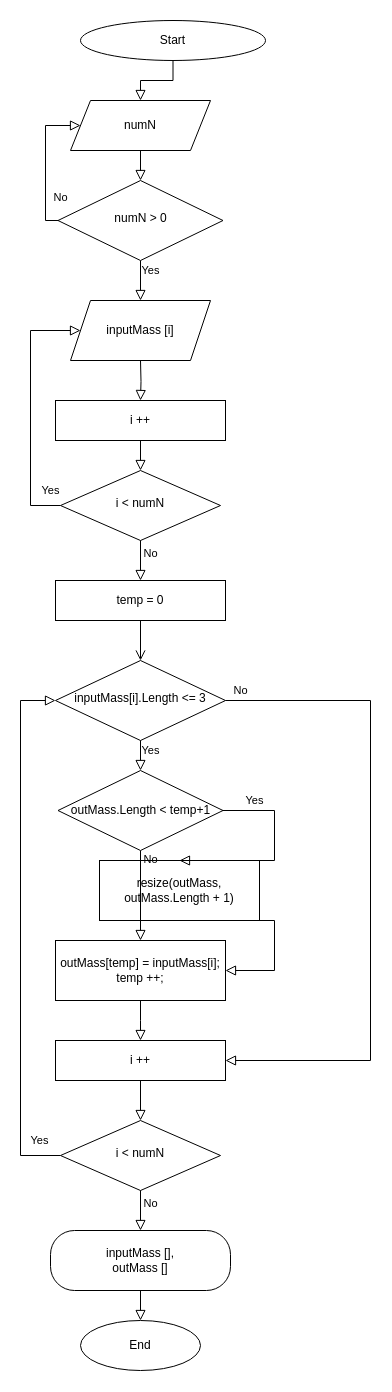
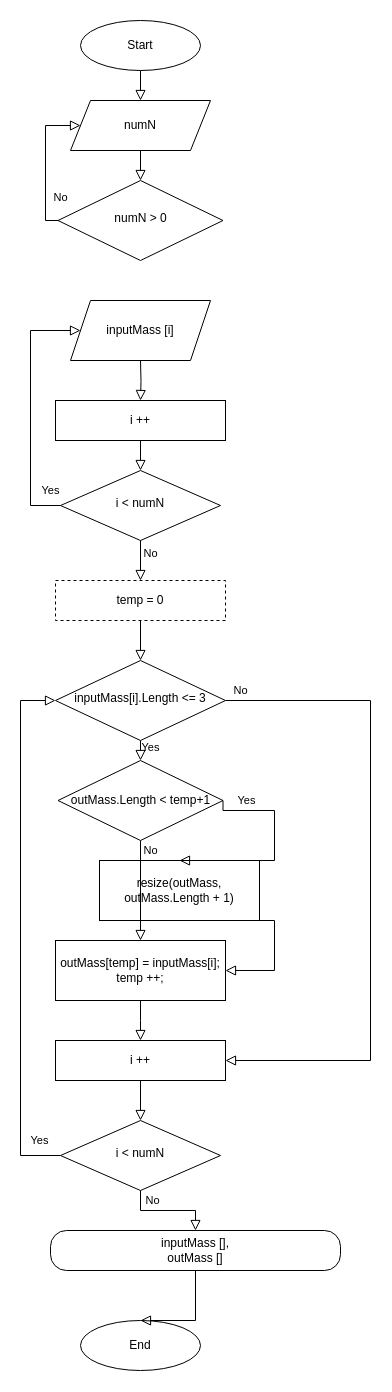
  <mxCell id="0" />
  <mxCell id="1" parent="0" />
  <mxCell id="2" value="" style="rounded=0;html=1;jettySize=auto;orthogonalLoop=1;fontSize=11;endArrow=block;endFill=0;endSize=8;strokeWidth=1;shadow=0;labelBackgroundColor=none;edgeStyle=orthogonalEdgeStyle;exitX=0.5;exitY=1;exitDx=0;exitDy=0;" parent="1" source="10" target="4" edge="1"><mxGeometry relative="1" as="geometry" /></mxCell>
- <mxCell id="3" value="Yes" style="rounded=0;html=1;jettySize=auto;orthogonalLoop=1;fontSize=11;endArrow=block;endFill=0;endSize=8;strokeWidth=1;shadow=0;labelBackgroundColor=none;edgeStyle=orthogonalEdgeStyle;exitX=0.5;exitY=1;exitDx=0;exitDy=0;entryX=0.5;entryY=0;entryDx=0;entryDy=0;" parent="1" source="4" target="11" edge="1"><mxGeometry x="-0.5" y="10" relative="1" as="geometry"><mxPoint as="offset" /></mxGeometry></mxCell>
  <mxCell id="4" value="numN &amp;gt; 0" style="rhombus;whiteSpace=wrap;html=1;shadow=0;fontFamily=Helvetica;fontSize=12;align=center;strokeWidth=1;spacing=6;spacingTop=-4;" parent="1" vertex="1"><mxGeometry x="57.5" y="180" width="165" height="80" as="geometry" /></mxCell>
  <mxCell id="5" value="No" style="rounded=0;html=1;jettySize=auto;orthogonalLoop=1;fontSize=11;endArrow=block;endFill=0;endSize=8;strokeWidth=1;shadow=0;labelBackgroundColor=none;edgeStyle=orthogonalEdgeStyle;exitX=0;exitY=0.5;exitDx=0;exitDy=0;entryX=0;entryY=0.5;entryDx=0;entryDy=0;" parent="1" source="4" target="10" edge="1"><mxGeometry x="-0.5" y="-15" relative="1" as="geometry"><mxPoint as="offset" /><Array as="points"><mxPoint x="45" y="220" /><mxPoint x="45" y="125" /></Array></mxGeometry></mxCell>
  <mxCell id="6" value="" style="edgeStyle=orthogonalEdgeStyle;rounded=0;html=1;jettySize=auto;orthogonalLoop=1;fontSize=11;endArrow=block;endFill=0;endSize=8;strokeWidth=1;shadow=0;labelBackgroundColor=none;exitX=0.5;exitY=1;exitDx=0;exitDy=0;" parent="1" source="9" target="10" edge="1"><mxGeometry y="10" relative="1" as="geometry"><mxPoint as="offset" /></mxGeometry></mxCell>
  <mxCell id="7" value="i &amp;lt; numN" style="rhombus;whiteSpace=wrap;html=1;shadow=0;fontFamily=Helvetica;fontSize=12;align=center;strokeWidth=1;spacing=6;spacingTop=-4;" parent="1" vertex="1"><mxGeometry x="60" y="470" width="160" height="70" as="geometry" /></mxCell>
- <mxCell id="8" value="inputMass [], &lt;br&gt;outMass []" style="rounded=1;whiteSpace=wrap;html=1;fontSize=12;glass=0;strokeWidth=1;shadow=0;arcSize=40;" parent="1" vertex="1"><mxGeometry x="50" y="1230" width="180" height="60" as="geometry" /></mxCell>
- <mxCell id="9" value="Start" style="ellipse;whiteSpace=wrap;html=1;" vertex="1" parent="1"><mxGeometry x="80" y="20" width="185" height="40" as="geometry" /></mxCell>
+ <mxCell id="8" value="inputMass [], &lt;br&gt;outMass []" style="rounded=1;whiteSpace=wrap;html=1;fontSize=12;glass=0;strokeWidth=1;shadow=0;arcSize=40;" parent="1" vertex="1"><mxGeometry x="50" y="1230" width="290" height="40" as="geometry" /></mxCell>
+ <mxCell id="9" value="Start" style="ellipse;whiteSpace=wrap;html=1;" vertex="1" parent="1"><mxGeometry x="80" y="20" width="120" height="50" as="geometry" /></mxCell>
  <mxCell id="10" value="numN" style="shape=parallelogram;perimeter=parallelogramPerimeter;whiteSpace=wrap;html=1;fixedSize=1;" vertex="1" parent="1"><mxGeometry x="70" y="100" width="140" height="50" as="geometry" /></mxCell>
  <mxCell id="11" value="inputMass [i]" style="shape=parallelogram;perimeter=parallelogramPerimeter;whiteSpace=wrap;html=1;fixedSize=1;" vertex="1" parent="1"><mxGeometry x="70" y="300" width="140" height="60" as="geometry" /></mxCell>
  <mxCell id="12" value="Yes" style="rounded=0;html=1;jettySize=auto;orthogonalLoop=1;fontSize=11;endArrow=block;endFill=0;endSize=8;strokeWidth=1;shadow=0;labelBackgroundColor=none;edgeStyle=orthogonalEdgeStyle;exitX=0;exitY=0.5;exitDx=0;exitDy=0;entryX=0;entryY=0.5;entryDx=0;entryDy=0;" edge="1" parent="1" source="7" target="11"><mxGeometry x="-0.922" y="-15" relative="1" as="geometry"><mxPoint as="offset" /><mxPoint x="150" y="270" as="sourcePoint" /><mxPoint x="150" y="310" as="targetPoint" /><Array as="points"><mxPoint x="30" y="505" /><mxPoint x="30" y="330" /></Array></mxGeometry></mxCell>
  <mxCell id="13" value="" style="rounded=0;html=1;jettySize=auto;orthogonalLoop=1;fontSize=11;endArrow=block;endFill=0;endSize=8;strokeWidth=1;shadow=0;labelBackgroundColor=none;edgeStyle=orthogonalEdgeStyle;entryX=0.5;entryY=0;entryDx=0;entryDy=0;" edge="1" parent="1" target="25"><mxGeometry x="-0.5" y="10" relative="1" as="geometry"><mxPoint as="offset" /><mxPoint x="140" y="360" as="sourcePoint" /><mxPoint x="140" y="410" as="targetPoint" /></mxGeometry></mxCell>
  <mxCell id="14" value="No" style="rounded=0;html=1;jettySize=auto;orthogonalLoop=1;fontSize=11;endArrow=block;endFill=0;endSize=8;strokeWidth=1;shadow=0;labelBackgroundColor=none;edgeStyle=orthogonalEdgeStyle;exitX=0.5;exitY=1;exitDx=0;exitDy=0;entryX=0.5;entryY=0;entryDx=0;entryDy=0;" edge="1" parent="1" source="7" target="17"><mxGeometry x="-0.333" y="10" relative="1" as="geometry"><mxPoint as="offset" /><mxPoint x="170" y="400" as="sourcePoint" /><mxPoint x="140" y="615" as="targetPoint" /></mxGeometry></mxCell>
  <mxCell id="15" value="inputMass[i].Length &amp;lt;= 3" style="rhombus;whiteSpace=wrap;html=1;shadow=0;fontFamily=Helvetica;fontSize=12;align=center;strokeWidth=1;spacing=6;spacingTop=-4;" vertex="1" parent="1"><mxGeometry x="55" y="660" width="170" height="80" as="geometry" /></mxCell>
  <mxCell id="16" value="outMass[temp] = inputMass[i];&lt;br&gt;temp ++;" style="rounded=0;whiteSpace=wrap;html=1;" vertex="1" parent="1"><mxGeometry x="55" y="940" width="170" height="60" as="geometry" /></mxCell>
- <mxCell id="17" value="temp = 0" style="rounded=0;whiteSpace=wrap;html=1;" vertex="1" parent="1"><mxGeometry x="55" y="580" width="170" height="40" as="geometry" /></mxCell>
+ <mxCell id="17" value="temp = 0" style="rounded=0;whiteSpace=wrap;html=1;dashed=1;" vertex="1" parent="1"><mxGeometry x="55" y="580" width="170" height="40" as="geometry" /></mxCell>
  <mxCell id="18" value="resize(outMass,&lt;br&gt;outMass.Length + 1)" style="rounded=0;whiteSpace=wrap;html=1;fillColor=#FFFFFF;" vertex="1" parent="1"><mxGeometry x="99" y="860" width="160" height="60" as="geometry" /></mxCell>
  <mxCell id="19" value="Yes" style="rounded=0;html=1;jettySize=auto;orthogonalLoop=1;fontSize=11;endArrow=block;endFill=0;endSize=8;strokeWidth=1;shadow=0;labelBackgroundColor=none;edgeStyle=orthogonalEdgeStyle;exitX=1;exitY=0.5;exitDx=0;exitDy=0;entryX=0.5;entryY=0;entryDx=0;entryDy=0;" edge="1" parent="1" source="24" target="18"><mxGeometry x="-0.684" y="10" relative="1" as="geometry"><mxPoint as="offset" /><mxPoint x="310" y="680" as="sourcePoint" /><mxPoint x="330" y="580" as="targetPoint" /><Array as="points"><mxPoint x="274" y="810" /></Array></mxGeometry></mxCell>
  <mxCell id="20" value="" style="rounded=0;html=1;jettySize=auto;orthogonalLoop=1;fontSize=11;endArrow=block;endFill=0;endSize=8;strokeWidth=1;shadow=0;labelBackgroundColor=none;edgeStyle=orthogonalEdgeStyle;exitX=0.5;exitY=1;exitDx=0;exitDy=0;entryX=1;entryY=0.5;entryDx=0;entryDy=0;" edge="1" parent="1" source="18" target="16"><mxGeometry x="-0.628" y="10" relative="1" as="geometry"><mxPoint as="offset" /><mxPoint x="232.5" y="850" as="sourcePoint" /><mxPoint x="280" y="850" as="targetPoint" /><Array as="points"><mxPoint x="274" y="970" /></Array></mxGeometry></mxCell>
  <mxCell id="21" value="No" style="rounded=0;html=1;jettySize=auto;orthogonalLoop=1;fontSize=11;endArrow=block;endFill=0;endSize=8;strokeWidth=1;shadow=0;labelBackgroundColor=none;edgeStyle=orthogonalEdgeStyle;entryX=0.5;entryY=0;entryDx=0;entryDy=0;startArrow=none;" edge="1" parent="1" source="24" target="16"><mxGeometry x="-0.8" y="10" relative="1" as="geometry"><mxPoint as="offset" /><mxPoint x="140" y="880" as="sourcePoint" /><mxPoint x="150" y="620" as="targetPoint" /></mxGeometry></mxCell>
- <mxCell id="22" value="" style="rounded=0;html=1;jettySize=auto;orthogonalLoop=1;fontSize=11;endArrow=open;endFill=0;endSize=8;strokeWidth=1;shadow=0;labelBackgroundColor=none;edgeStyle=orthogonalEdgeStyle;entryX=0.5;entryY=0;entryDx=0;entryDy=0;exitX=0.5;exitY=1;exitDx=0;exitDy=0;" edge="1" parent="1" source="17" target="15"><mxGeometry x="-0.333" y="10" relative="1" as="geometry"><mxPoint as="offset" /><mxPoint x="140" y="670" as="sourcePoint" /><mxPoint x="160" y="630" as="targetPoint" /></mxGeometry></mxCell>
+ <mxCell id="22" value="" style="rounded=0;html=1;jettySize=auto;orthogonalLoop=1;fontSize=11;endArrow=block;endFill=0;endSize=8;strokeWidth=1;shadow=0;labelBackgroundColor=none;edgeStyle=orthogonalEdgeStyle;entryX=0.5;entryY=0;entryDx=0;entryDy=0;exitX=0.5;exitY=1;exitDx=0;exitDy=0;" edge="1" parent="1" source="17" target="15"><mxGeometry x="-0.333" y="10" relative="1" as="geometry"><mxPoint as="offset" /><mxPoint x="140" y="670" as="sourcePoint" /><mxPoint x="160" y="630" as="targetPoint" /></mxGeometry></mxCell>
  <mxCell id="23" value="Yes" style="rounded=0;html=1;jettySize=auto;orthogonalLoop=1;fontSize=11;endArrow=block;endFill=0;endSize=8;strokeWidth=1;shadow=0;labelBackgroundColor=none;edgeStyle=orthogonalEdgeStyle;entryX=0.5;entryY=0;entryDx=0;entryDy=0;exitX=0.5;exitY=1;exitDx=0;exitDy=0;" edge="1" parent="1" source="15" target="24"><mxGeometry x="-0.333" y="10" relative="1" as="geometry"><mxPoint as="offset" /><mxPoint x="140" y="780" as="sourcePoint" /><mxPoint x="150" y="710" as="targetPoint" /></mxGeometry></mxCell>
- <mxCell id="24" value="outMass.Length &amp;lt; temp+1" style="rhombus;whiteSpace=wrap;html=1;" vertex="1" parent="1"><mxGeometry x="57.5" y="770" width="165" height="80" as="geometry" /></mxCell>
+ <mxCell id="24" value="outMass.Length &amp;lt; temp+1" style="rhombus;whiteSpace=wrap;html=1;" vertex="1" parent="1"><mxGeometry x="57.5" y="760" width="165" height="80" as="geometry" /></mxCell>
  <mxCell id="25" value="i ++" style="rounded=0;whiteSpace=wrap;html=1;" vertex="1" parent="1"><mxGeometry x="55" y="400" width="170" height="40" as="geometry" /></mxCell>
  <mxCell id="26" value="" style="rounded=0;html=1;jettySize=auto;orthogonalLoop=1;fontSize=11;endArrow=block;endFill=0;endSize=8;strokeWidth=1;shadow=0;labelBackgroundColor=none;edgeStyle=orthogonalEdgeStyle;entryX=0.5;entryY=0;entryDx=0;entryDy=0;exitX=0.5;exitY=1;exitDx=0;exitDy=0;" edge="1" parent="1" source="25" target="7"><mxGeometry x="-0.5" y="10" relative="1" as="geometry"><mxPoint as="offset" /><mxPoint x="140" y="450" as="sourcePoint" /><mxPoint x="150" y="410" as="targetPoint" /></mxGeometry></mxCell>
  <mxCell id="27" value="i ++" style="rounded=0;whiteSpace=wrap;html=1;" vertex="1" parent="1"><mxGeometry x="55" y="1040" width="170" height="40" as="geometry" /></mxCell>
  <mxCell id="28" value="i &amp;lt; numN" style="rhombus;whiteSpace=wrap;html=1;shadow=0;fontFamily=Helvetica;fontSize=12;align=center;strokeWidth=1;spacing=6;spacingTop=-4;" vertex="1" parent="1"><mxGeometry x="60" y="1120" width="160" height="70" as="geometry" /></mxCell>
  <mxCell id="29" value="Yes" style="rounded=0;html=1;jettySize=auto;orthogonalLoop=1;fontSize=11;endArrow=block;endFill=0;endSize=8;strokeWidth=1;shadow=0;labelBackgroundColor=none;edgeStyle=orthogonalEdgeStyle;exitX=0;exitY=0.5;exitDx=0;exitDy=0;entryX=0;entryY=0.5;entryDx=0;entryDy=0;" edge="1" parent="1" source="28" target="15"><mxGeometry x="-0.922" y="-15" relative="1" as="geometry"><mxPoint as="offset" /><mxPoint x="150" y="840" as="sourcePoint" /><mxPoint x="80" y="900" as="targetPoint" /><Array as="points"><mxPoint x="20" y="1155" /><mxPoint x="20" y="700" /></Array></mxGeometry></mxCell>
  <mxCell id="30" value="No" style="rounded=0;html=1;jettySize=auto;orthogonalLoop=1;fontSize=11;endArrow=block;endFill=0;endSize=8;strokeWidth=1;shadow=0;labelBackgroundColor=none;edgeStyle=orthogonalEdgeStyle;exitX=0.5;exitY=1;exitDx=0;exitDy=0;entryX=0.5;entryY=0;entryDx=0;entryDy=0;" edge="1" parent="1" source="28" target="8"><mxGeometry x="-0.333" y="10" relative="1" as="geometry"><mxPoint as="offset" /><mxPoint x="170" y="1150" as="sourcePoint" /><mxPoint x="140" y="1230" as="targetPoint" /></mxGeometry></mxCell>
  <mxCell id="31" value="" style="rounded=0;html=1;jettySize=auto;orthogonalLoop=1;fontSize=11;endArrow=block;endFill=0;endSize=8;strokeWidth=1;shadow=0;labelBackgroundColor=none;edgeStyle=orthogonalEdgeStyle;entryX=0.5;entryY=0;entryDx=0;entryDy=0;exitX=0.5;exitY=1;exitDx=0;exitDy=0;" edge="1" parent="1" source="27" target="28"><mxGeometry x="-0.628" y="10" relative="1" as="geometry"><mxPoint as="offset" /><mxPoint x="140" y="1160" as="sourcePoint" /><mxPoint x="235" y="980" as="targetPoint" /><Array as="points" /></mxGeometry></mxCell>
  <mxCell id="32" value="No" style="rounded=0;html=1;jettySize=auto;orthogonalLoop=1;fontSize=11;endArrow=block;endFill=0;endSize=8;strokeWidth=1;shadow=0;labelBackgroundColor=none;edgeStyle=orthogonalEdgeStyle;entryX=1;entryY=0.5;entryDx=0;entryDy=0;startArrow=none;exitX=1;exitY=0.5;exitDx=0;exitDy=0;" edge="1" parent="1" source="15" target="27"><mxGeometry x="-0.954" y="10" relative="1" as="geometry"><mxPoint as="offset" /><mxPoint x="150" y="860" as="sourcePoint" /><mxPoint x="150" y="950" as="targetPoint" /><Array as="points"><mxPoint x="370" y="700" /><mxPoint x="370" y="1060" /></Array></mxGeometry></mxCell>
  <mxCell id="33" value="" style="rounded=0;html=1;jettySize=auto;orthogonalLoop=1;fontSize=11;endArrow=block;endFill=0;endSize=8;strokeWidth=1;shadow=0;labelBackgroundColor=none;edgeStyle=orthogonalEdgeStyle;exitX=0.5;exitY=1;exitDx=0;exitDy=0;" edge="1" parent="1" source="16"><mxGeometry x="-0.628" y="10" relative="1" as="geometry"><mxPoint as="offset" /><mxPoint x="150" y="1090" as="sourcePoint" /><mxPoint x="140" y="1040" as="targetPoint" /><Array as="points" /></mxGeometry></mxCell>
  <mxCell id="34" value="End" style="ellipse;whiteSpace=wrap;html=1;fillColor=#FFFFFF;" vertex="1" parent="1"><mxGeometry x="80" y="1320" width="120" height="50" as="geometry" /></mxCell>
  <mxCell id="35" value="" style="rounded=0;html=1;jettySize=auto;orthogonalLoop=1;fontSize=11;endArrow=block;endFill=0;endSize=8;strokeWidth=1;shadow=0;labelBackgroundColor=none;edgeStyle=orthogonalEdgeStyle;entryX=0.5;entryY=0;entryDx=0;entryDy=0;exitX=0.5;exitY=1;exitDx=0;exitDy=0;" edge="1" parent="1" source="8" target="34"><mxGeometry x="-0.628" y="10" relative="1" as="geometry"><mxPoint as="offset" /><mxPoint x="150" y="1090" as="sourcePoint" /><mxPoint x="150" y="1130" as="targetPoint" /><Array as="points"><mxPoint x="140" y="1320" /></Array></mxGeometry></mxCell>
